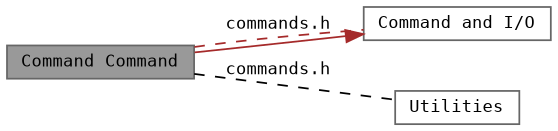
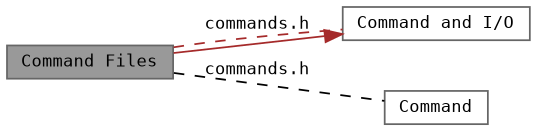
  digraph {
    fontname="DejaVu Sans Mono"
    rankdir=LR
    node [color=grey40 fillcolor=white fontname="DejaVu Sans Mono" fontsize=10 shape=box style=filled]
    edge [color=brown dir=none fontname="DejaVu Sans Mono" fontsize=10 labelfontname=Helvetica labelfontsize=10 shape=plaintext style=dashed]
-   n1 [color=gray40 fillcolor=grey60 fontcolor=black height=0.2 label="Command Command" width=0.4]
+   n1 [color=gray40 fillcolor=grey60 fontcolor=black height=0.2 label="Command Files" width=0.4]
    n2 [height=0.2 label="Command and I/O" width=0.4]
-   n3 [height=0.2 label=Utilities width=0.4]
+   n3 [height=0.2 label=Command width=0.4]
    n1 -> n2 [label="commands.h"]
    n1 -> n3 [color=black label="commands.h"]
    n2 -> n1 [dir=back style=solid]
  }
